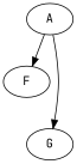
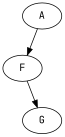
  digraph {
    fontname="JetBrains Mono"
    node [fontname="JetBrains Mono"]
    edge [fontname="JetBrains Mono"]
    A
    F
    G
    A -> F
-   A -> G
+   F -> G
  }
